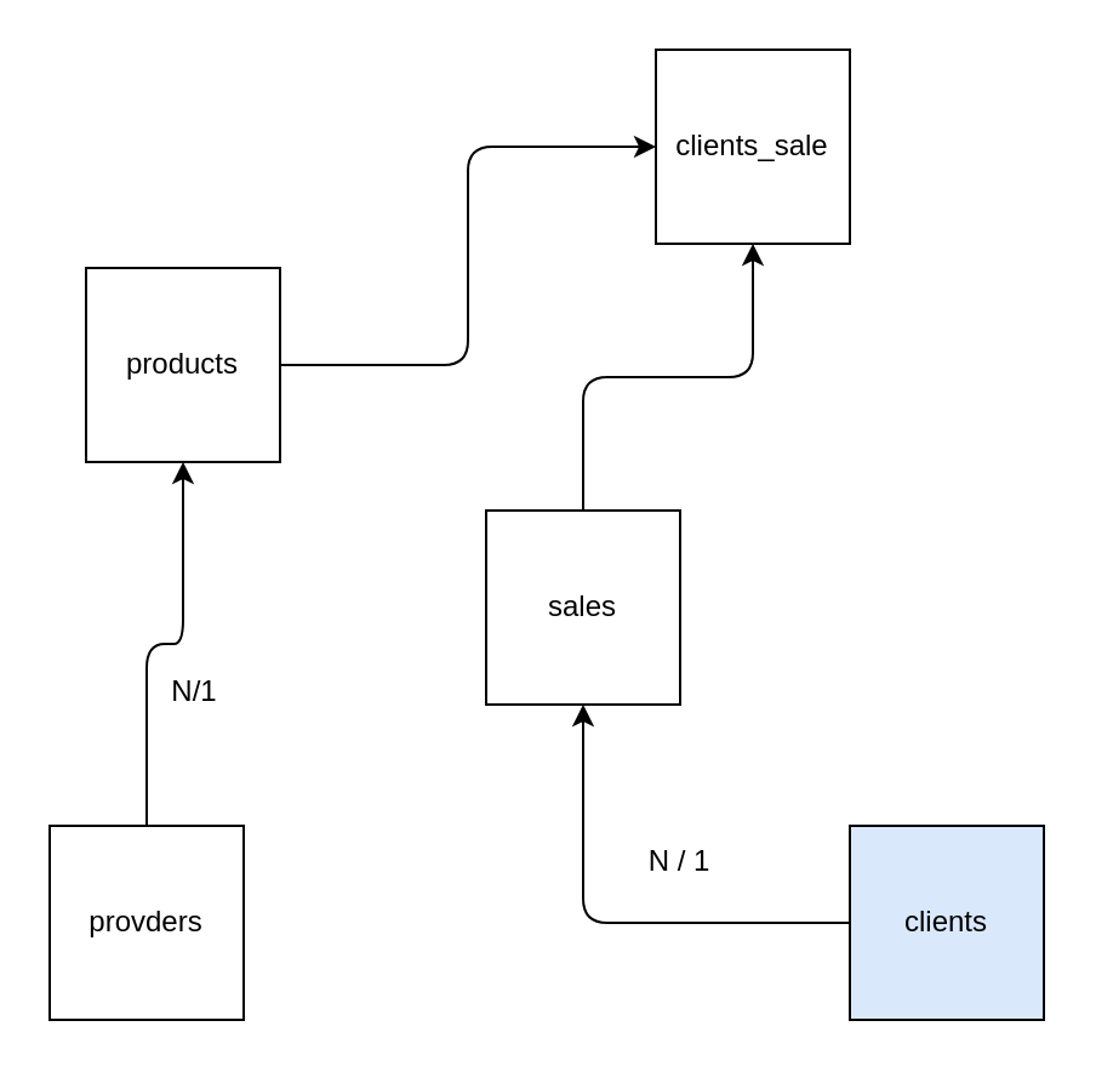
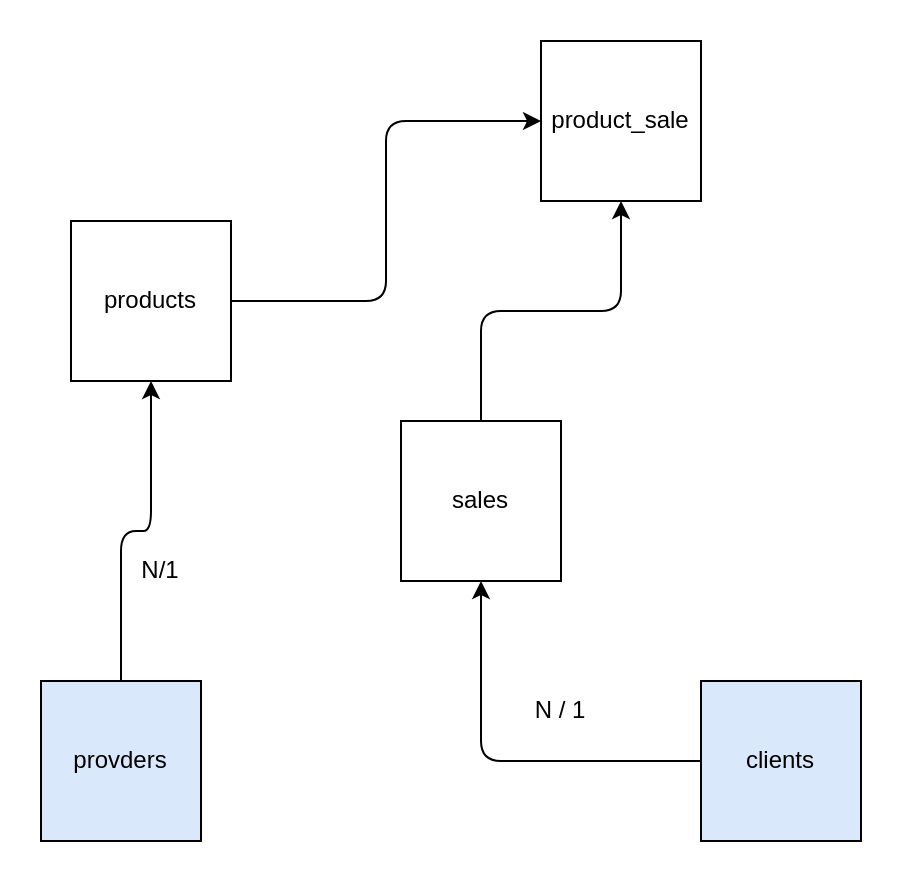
  <mxCell id="0" />
  <mxCell id="1" parent="0" />
  <mxCell id="2" style="edgeStyle=orthogonalEdgeStyle;html=1;entryX=0.5;entryY=1;entryDx=0;entryDy=0;" parent="1" source="3" target="7" edge="1"><mxGeometry relative="1" as="geometry" /></mxCell>
  <mxCell id="3" value="clients" style="whiteSpace=wrap;html=1;aspect=fixed;fillColor=#dae8fc;" parent="1" vertex="1"><mxGeometry x="350" y="340" width="80" height="80" as="geometry" /></mxCell>
  <mxCell id="4" style="edgeStyle=orthogonalEdgeStyle;html=1;entryX=0;entryY=0.5;entryDx=0;entryDy=0;" parent="1" source="5" target="12" edge="1"><mxGeometry relative="1" as="geometry" /></mxCell>
  <mxCell id="5" value="products" style="whiteSpace=wrap;html=1;aspect=fixed;" parent="1" vertex="1"><mxGeometry x="35" y="110" width="80" height="80" as="geometry" /></mxCell>
  <mxCell id="6" style="edgeStyle=orthogonalEdgeStyle;html=1;entryX=0.5;entryY=1;entryDx=0;entryDy=0;" parent="1" source="7" target="12" edge="1"><mxGeometry relative="1" as="geometry" /></mxCell>
  <mxCell id="7" value="sales" style="whiteSpace=wrap;html=1;aspect=fixed;" parent="1" vertex="1"><mxGeometry x="200" y="210" width="80" height="80" as="geometry" /></mxCell>
  <mxCell id="8" style="edgeStyle=orthogonalEdgeStyle;html=1;entryX=0.5;entryY=1;entryDx=0;entryDy=0;" parent="1" source="9" target="5" edge="1"><mxGeometry relative="1" as="geometry" /></mxCell>
- <mxCell id="9" value="provders" style="whiteSpace=wrap;html=1;aspect=fixed;" parent="1" vertex="1"><mxGeometry x="20" y="340" width="80" height="80" as="geometry" /></mxCell>
+ <mxCell id="9" value="provders" style="whiteSpace=wrap;html=1;aspect=fixed;fillColor=#dae8fc;" parent="1" vertex="1"><mxGeometry x="20" y="340" width="80" height="80" as="geometry" /></mxCell>
  <mxCell id="10" value="N/1" style="text;html=1;strokeColor=none;fillColor=none;align=center;verticalAlign=middle;whiteSpace=wrap;rounded=0;" parent="1" vertex="1"><mxGeometry x="50" y="270" width="60" height="30" as="geometry" /></mxCell>
  <mxCell id="11" value="N / 1" style="text;html=1;strokeColor=none;fillColor=none;align=center;verticalAlign=middle;whiteSpace=wrap;rounded=0;" parent="1" vertex="1"><mxGeometry x="250" y="340" width="60" height="30" as="geometry" /></mxCell>
- <mxCell id="12" value="clients_sale" style="whiteSpace=wrap;html=1;aspect=fixed;" parent="1" vertex="1"><mxGeometry x="270" y="20" width="80" height="80" as="geometry" /></mxCell>
+ <mxCell id="12" value="product_sale" style="whiteSpace=wrap;html=1;aspect=fixed;" parent="1" vertex="1"><mxGeometry x="270" y="20" width="80" height="80" as="geometry" /></mxCell>
